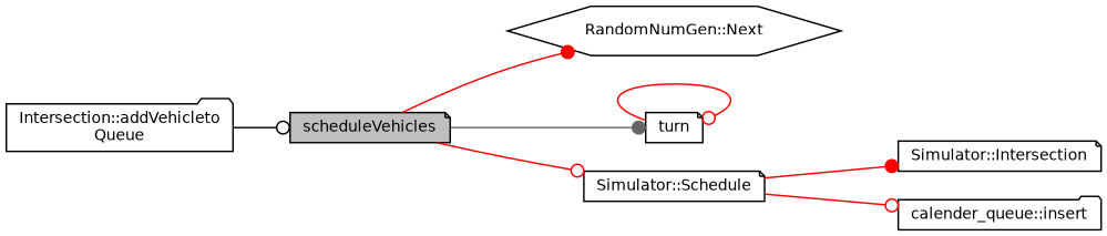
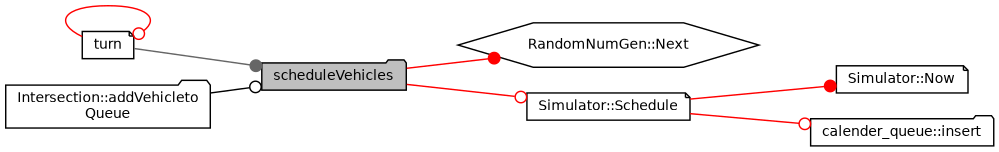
  digraph {
    rankdir=LR
    node [color=black fillcolor=white fontname=Helvetica fontsize=10 shape=folder style=filled]
    edge [arrowhead=odot color=red fontname=Helvetica fontsize=10 labelfontname=Helvetica labelfontsize=10 style=solid]
-   n1 [fillcolor=grey75 fontcolor=black height=0.2 label=scheduleVehicles shape=note width=0.4]
+   n1 [fillcolor=grey75 fontcolor=black height=0.2 label=scheduleVehicles width=0.4]
    n2 [height=0.2 label="RandomNumGen::Next" shape=hexagon width=0.4]
    n3 [height=0.2 label=turn shape=note width=0.4]
    n4 [height=0.2 label="Simulator::Schedule" shape=note width=0.4]
-   n5 [height=0.2 label="Simulator::Intersection" shape=note width=0.4]
+   n5 [height=0.2 label="Simulator::Now" shape=note width=0.4]
    n6 [height=0.2 label="calender_queue::insert" width=0.4]
    n7 [height=0.2 label="Intersection::addVehicleto\lQueue" width=0.4]
    n1 -> n2 [arrowhead=dot]
-   n1 -> n3 [arrowhead=dot color=gray40]
+   n3 -> n1 [arrowhead=dot color=gray40]
    n1 -> n4
    n3 -> n3
    n4 -> n5 [arrowhead=dot]
    n4 -> n6
    n7 -> n1 [color=black]
  }
